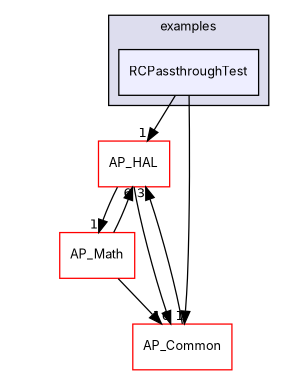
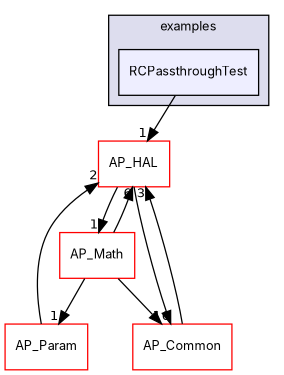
  digraph {
    compound=true
    fontname=Inter
    node [fillcolor=white fontname=Inter fontsize=10 shape=box style=filled color=red]
    edge [fontname=Inter headlabel=1 labeldistance=1.5 labelfontname=Helvetica labelfontsize=10]
    n1 [fillcolor="#eeeeff" label=RCPassthroughTest pencolor=black color=""]
    n2 [label=AP_HAL]
    n3 [label=AP_Common]
    n4 [label=AP_Math]
+   n5 [label=AP_Param]
    subgraph cluster_1 {
      bgcolor="#ddddee"
      fontsize=10
      label=examples
      pencolor=black
      n1
    }
    n1 -> n2
-   n1 -> n3
    n2 -> n3 [headlabel=6]
    n2 -> n4
    n3 -> n2 [headlabel=3]
    n4 -> n2 [headlabel=6]
    n4 -> n3
+   n4 -> n5
+   n5 -> n2 [headlabel=2]
  }
